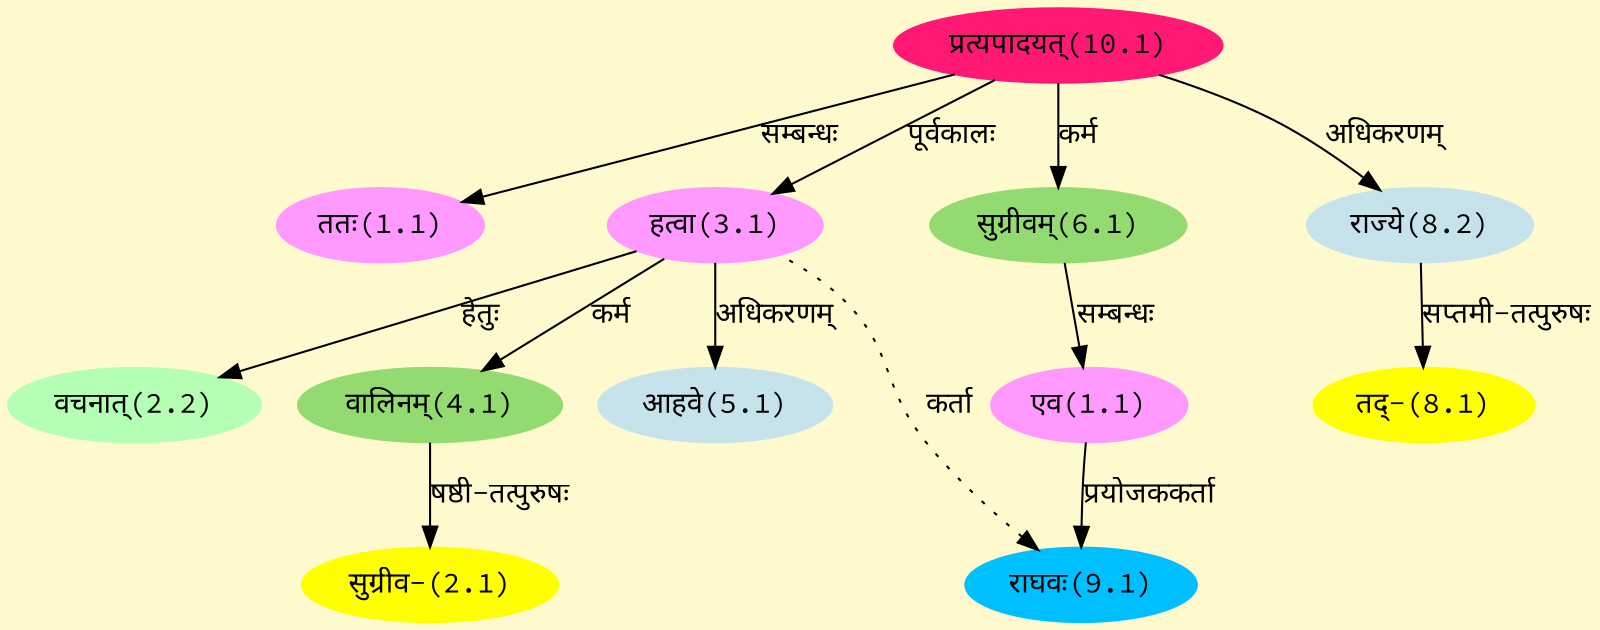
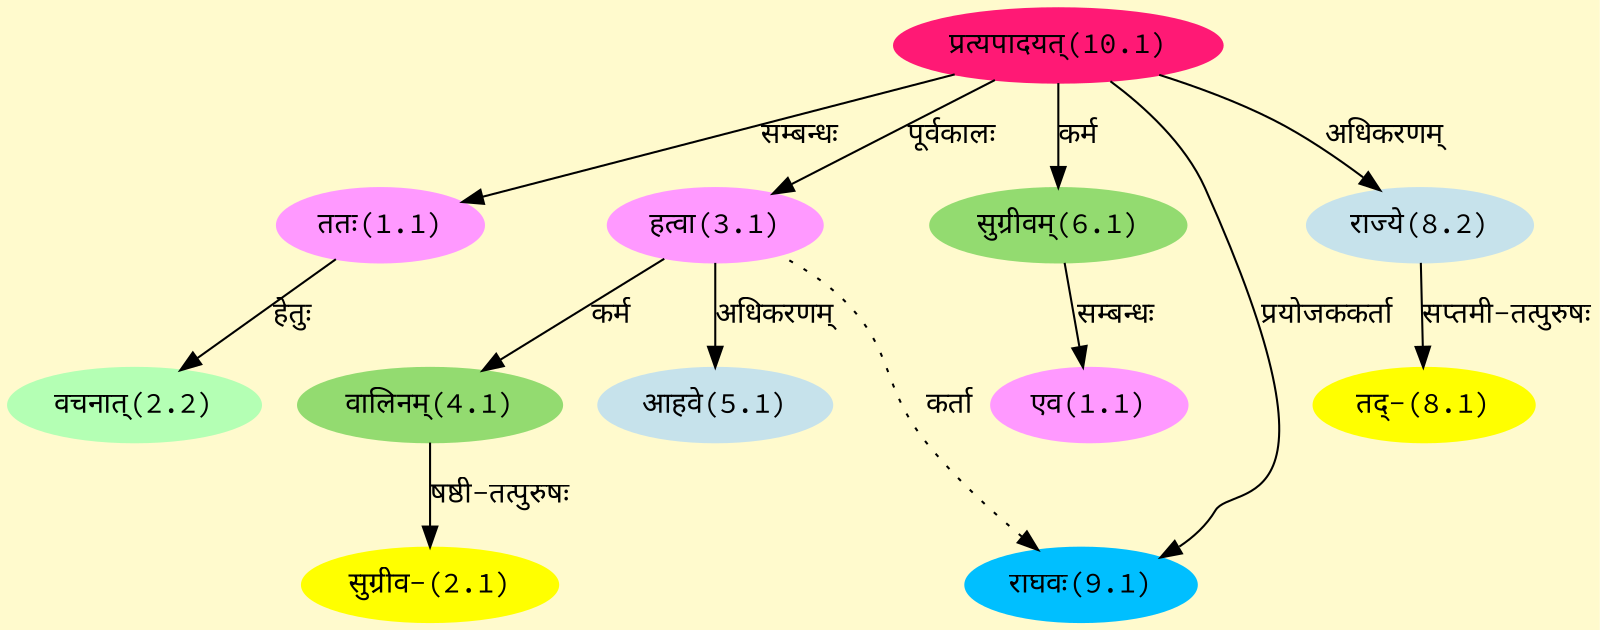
  digraph {
    bgcolor=lemonchiffon1
    compound=true
    fontname="Source Code Pro"
    rankdir=BT
    node [color="#FF99FF" fontname="Source Code Pro" style=filled]
    edge [dir=back fontname="Source Code Pro"]
    n1 [label="ततः(1.1)"]
    n2 [color="#FF1975" label="प्रत्यपादयत्(10.1)"]
    n3 [color="#FFFF00" label="सुग्रीव-(2.1)"]
    n4 [color="#93DB70" label="वालिनम्(4.1)"]
    n5 [color="#B4FFB4" label="वचनात्(2.2)"]
    n6 [label="हत्वा(3.1)"]
    n7 [color="#C6E2EB" label="आहवे(5.1)"]
    n8 [color="#93DB70" label="सुग्रीवम्(6.1)"]
    n9 [label="एव(1.1)"]
    n10 [color="#FFFF00" label="तद्-(8.1)"]
    n11 [color="#C6E2EB" label="राज्ये(8.2)"]
    n12 [color="#00BFFF" label="राघवः(9.1)"]
    n1 -> n2 [label="सम्बन्धः"]
    n3 -> n4 [label="षष्ठी-तत्पुरुषः"]
    n4 -> n6 [label="कर्म"]
-   n5 -> n6 [label="हेतुः"]
+   n5 -> n1 [label="हेतुः"]
    n6 -> n2 [label="पूर्वकालः"]
    n7 -> n6 [label="अधिकरणम्"]
    n8 -> n2 [label="कर्म"]
    n9 -> n8 [label="सम्बन्धः"]
    n10 -> n11 [label="सप्तमी-तत्पुरुषः"]
    n11 -> n2 [label="अधिकरणम्"]
-   n12 -> n9 [label="प्रयोजककर्ता"]
+   n12 -> n2 [label="प्रयोजककर्ता"]
    n12 -> n6 [label="कर्ता" style=dotted]
  }
